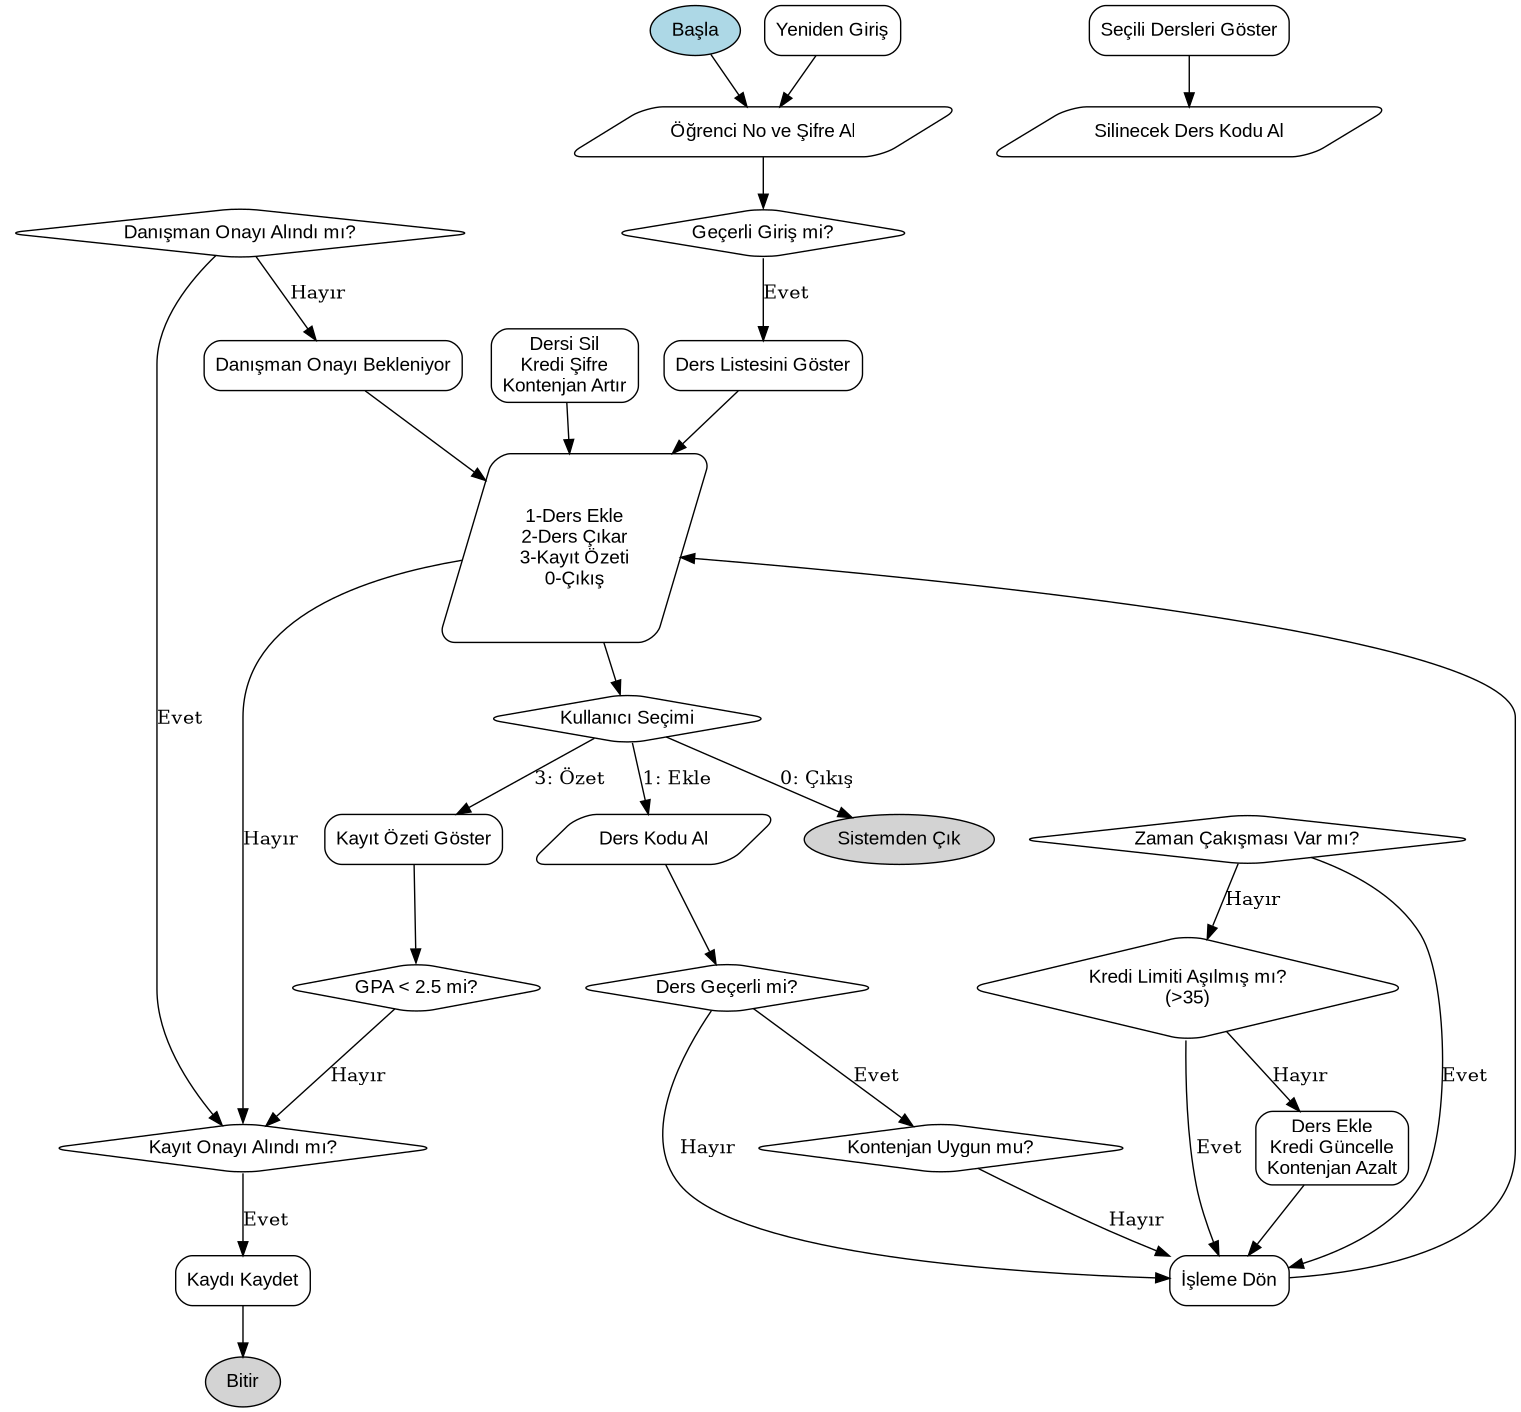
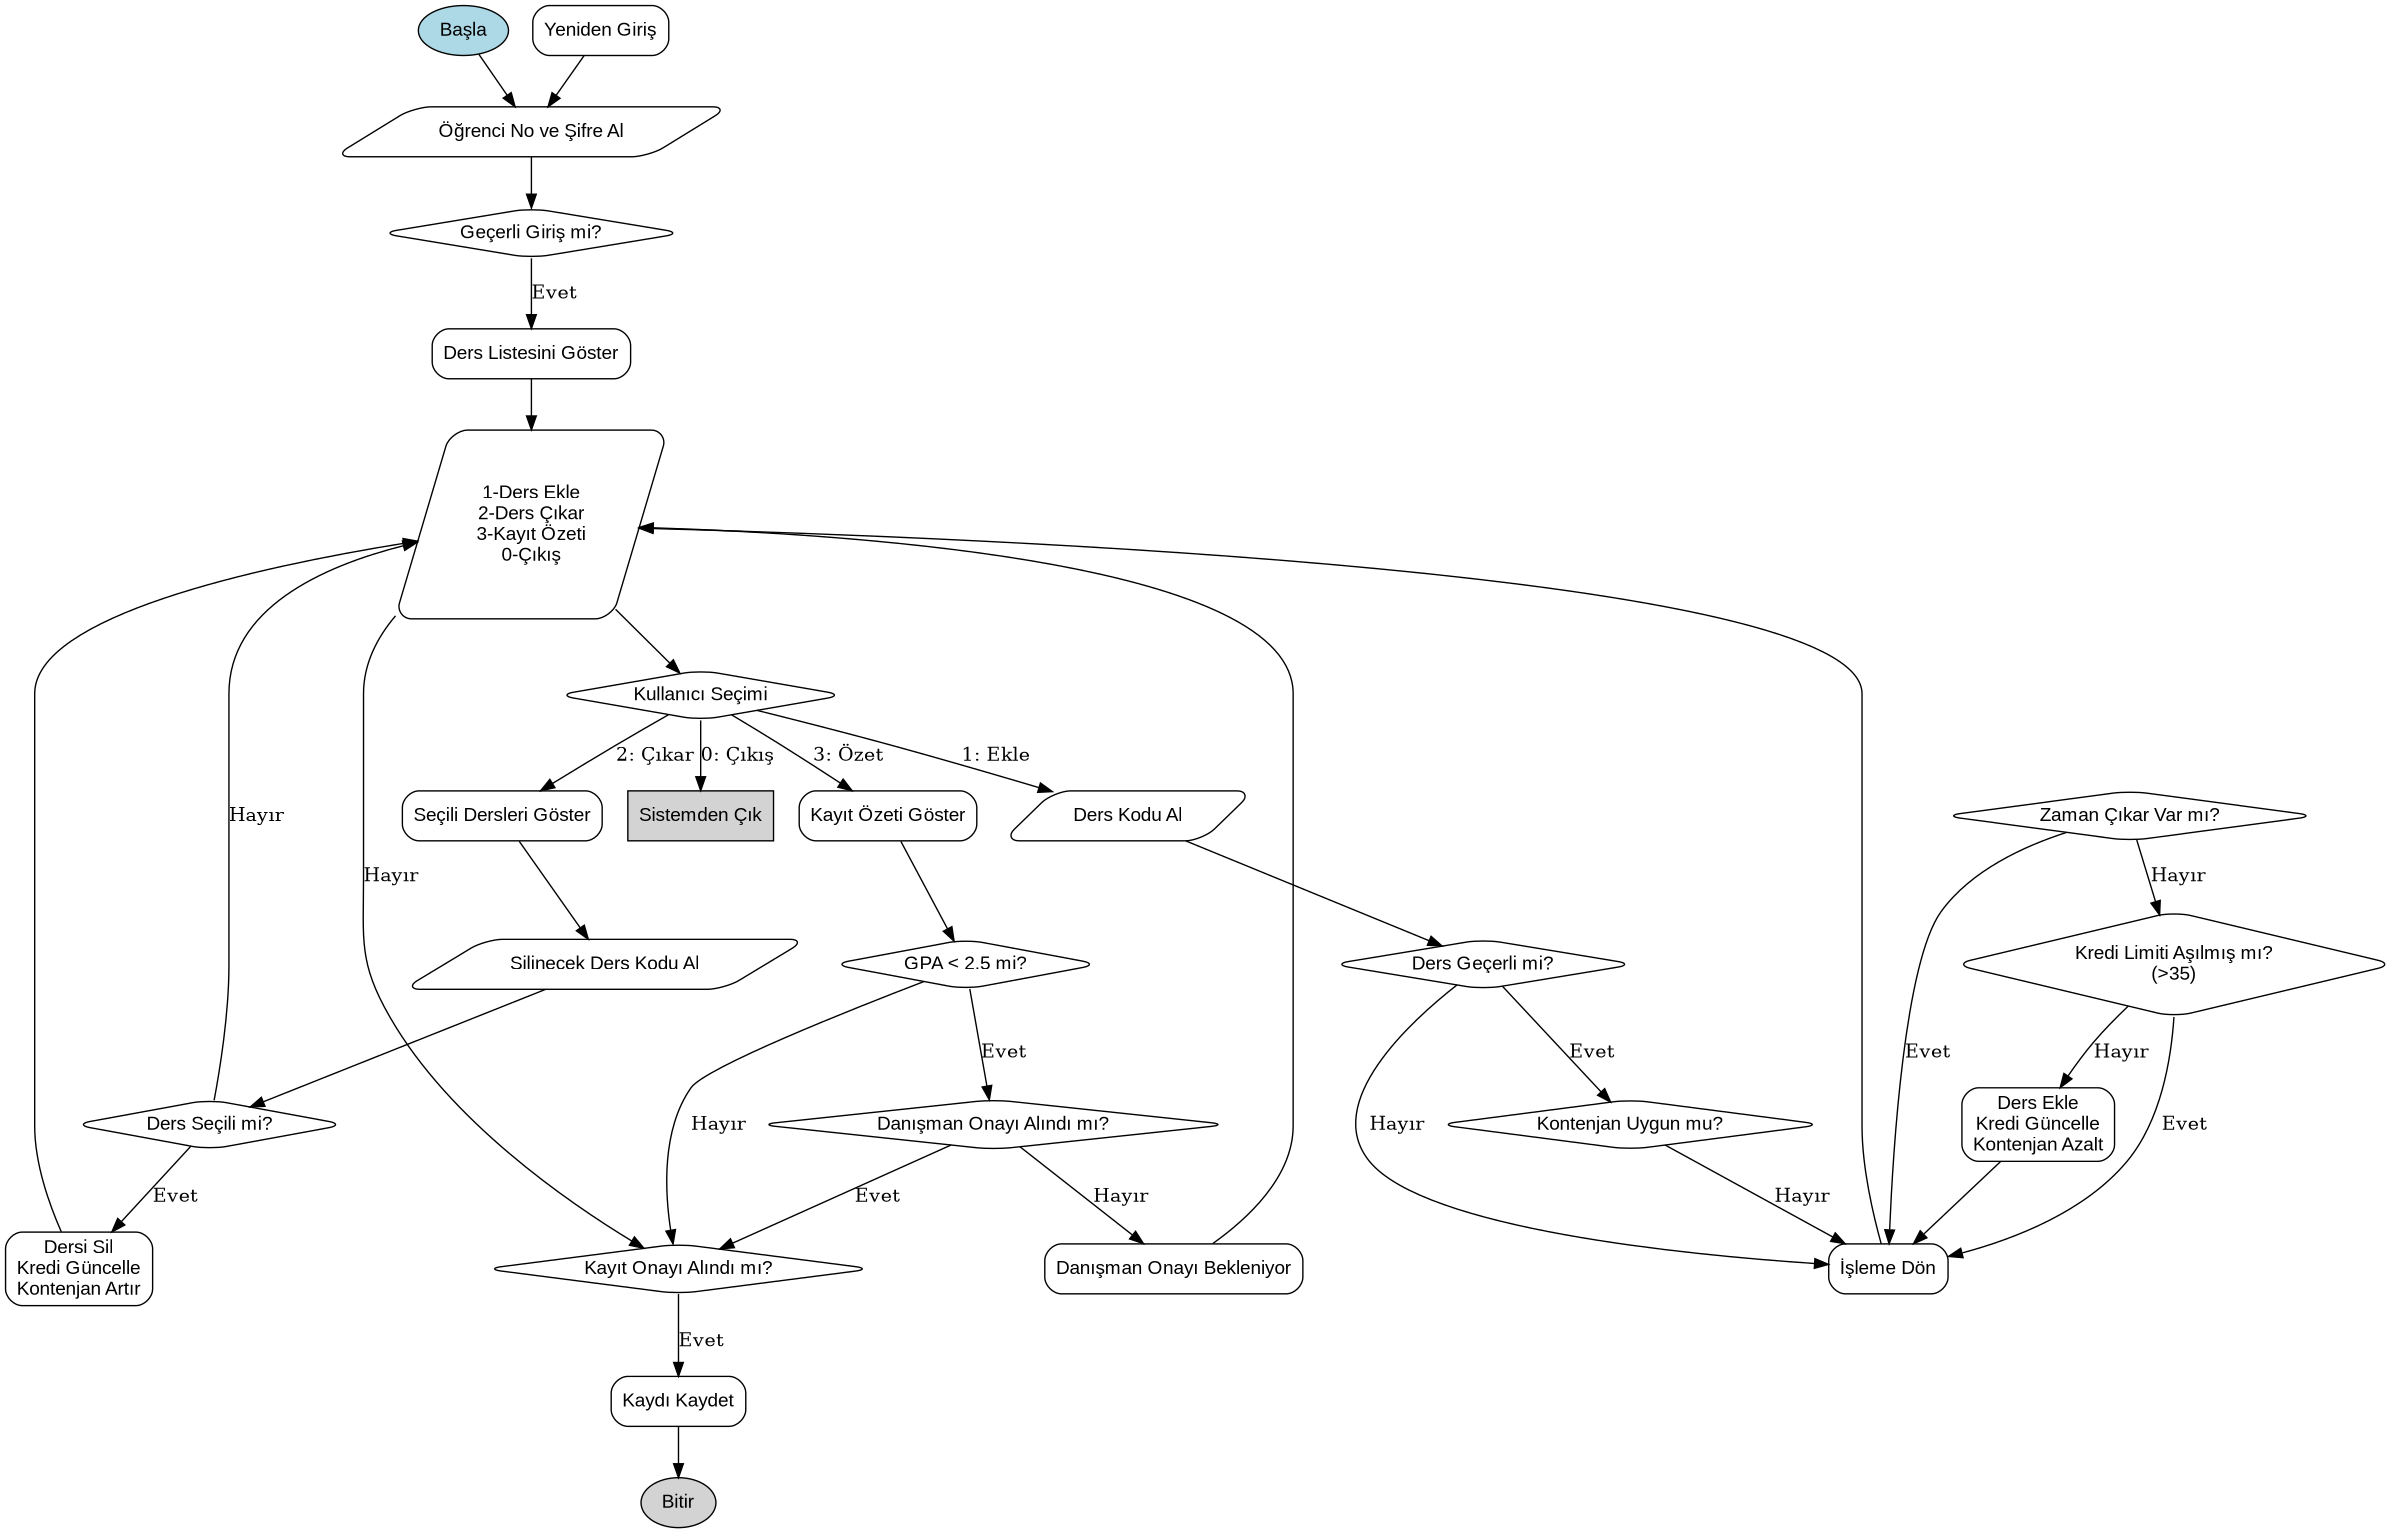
  digraph {
    rankdir=TB
    node [fontname=Arial shape=diamond style=rounded]
    n1 [fillcolor=lightblue label="Başla" shape=oval style=filled]
    n2 [label="Öğrenci No ve Şifre Al" shape=parallelogram]
    n3 [label="Geçerli Giriş mi?"]
    n4 [label="Ders Listesini Göster" shape=box]
    n5 [label="1-Ders Ekle\n2-Ders Çıkar\n3-Kayıt Özeti\n0-Çıkış" shape=parallelogram]
    n6 [label="Yeniden Giriş" shape=box]
    n7 [fillcolor=lightgray label=Bitir shape=oval style=filled]
    n8 [label="Kullanıcı Seçimi"]
    n9 [label="Kayıt Onayı Alındı mı?"]
    n10 [label="Ders Kodu Al" shape=parallelogram]
    n11 [label="Seçili Dersleri Göster" shape=box]
    n12 [label="Kayıt Özeti Göster" shape=box]
-   n13 [fillcolor=lightgray label="Sistemden Çık" shape=oval style=filled]
+   n13 [fillcolor=lightgray label="Sistemden Çık" shape=box style=filled]
    n14 [label="Ders Geçerli mi?"]
    n15 [label="Silinecek Ders Kodu Al" shape=parallelogram]
    n16 [label="GPA < 2.5 mi?"]
    n17 [label="Kontenjan Uygun mu?"]
    n18 [label="İşleme Dön" shape=box]
-   n19 [label="Zaman Çakışması Var mı?"]
+   n19 [label="Zaman Çıkar Var mı?"]
    n20 [label="Kredi Limiti Aşılmış mı?\n(>35)"]
    n21 [label="Ders Ekle\nKredi Güncelle\nKontenjan Azalt" shape=box]
-   n23 [label="Dersi Sil\nKredi Şifre\nKontenjan Artır" shape=box]
+   n22 [label="Ders Seçili mi?"]
+   n23 [label="Dersi Sil\nKredi Güncelle\nKontenjan Artır" shape=box]
    n24 [label="Danışman Onayı Alındı mı?"]
    n25 [label="Danışman Onayı Bekleniyor" shape=box]
    n26 [label="Kaydı Kaydet" shape=box]
    n1 -> n2
    n2 -> n3
    n3 -> n4 [label=Evet]
    n4 -> n5
    n5 -> n8
    n5 -> n9 [label="Hayır"]
    n6 -> n2
    n8 -> n10 [label="1: Ekle"]
+   n8 -> n11 [label="2: Çıkar"]
    n8 -> n12 [label="3: Özet"]
    n8 -> n13 [label="0: Çıkış"]
    n9 -> n26 [label=Evet]
    n10 -> n14
    n11 -> n15
    n12 -> n16
    n14 -> n17 [label=Evet]
    n14 -> n18 [label="Hayır"]
+   n15 -> n22
    n16 -> n9 [label="Hayır"]
+   n16 -> n24 [label=Evet]
    n17 -> n18 [label="Hayır"]
    n18 -> n5
    n19 -> n18 [label=Evet]
    n19 -> n20 [label="Hayır"]
    n20 -> n18 [label=Evet]
    n20 -> n21 [label="Hayır"]
    n21 -> n18
+   n22 -> n5 [label="Hayır"]
+   n22 -> n23 [label=Evet]
    n23 -> n5
    n24 -> n9 [label=Evet]
    n24 -> n25 [label="Hayır"]
    n25 -> n5
    n26 -> n7
  }
